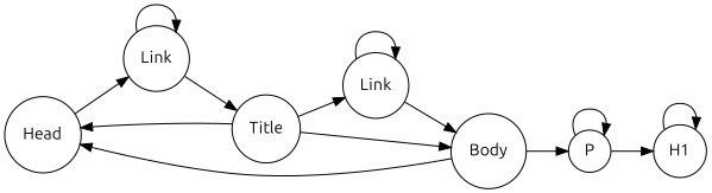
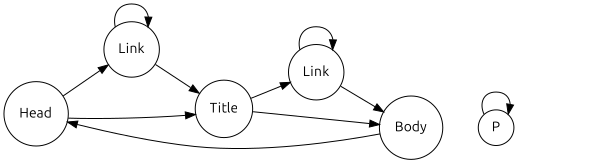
  digraph {
    fontname=Ubuntu
    rankdir=LR
    node [fontname=Ubuntu shape=circle]
    edge [fontname=Ubuntu]
    n1 [label=Head]
    n2 [label=Link]
    n3 [label=Title]
    n4 [label=Link]
    n5 [label=Body]
    n6 [label=P]
-   n7 [label=H1]
    n1 -> n2
-   n3 -> n1
+   n1 -> n3
    n2 -> n2
    n2 -> n3
    n3 -> n4
    n3 -> n5
    n4 -> n4
    n4 -> n5
    n5 -> n1
-   n5 -> n6
    n6 -> n6
-   n6 -> n7
-   n7 -> n7
  }
